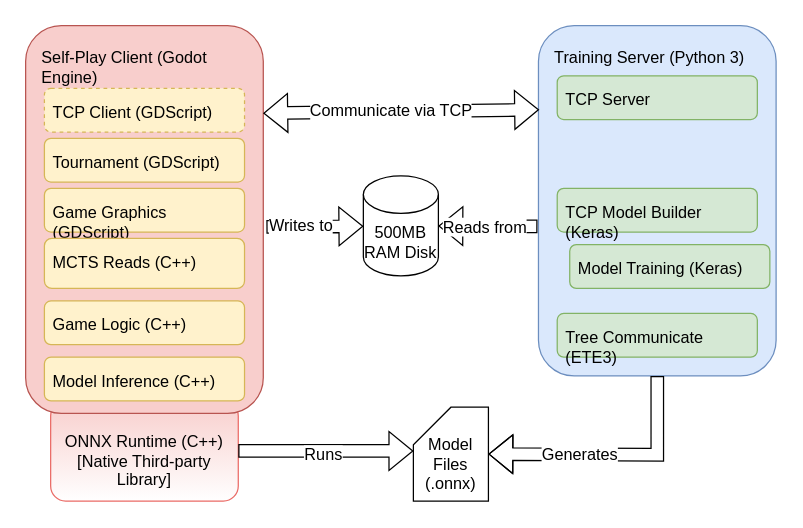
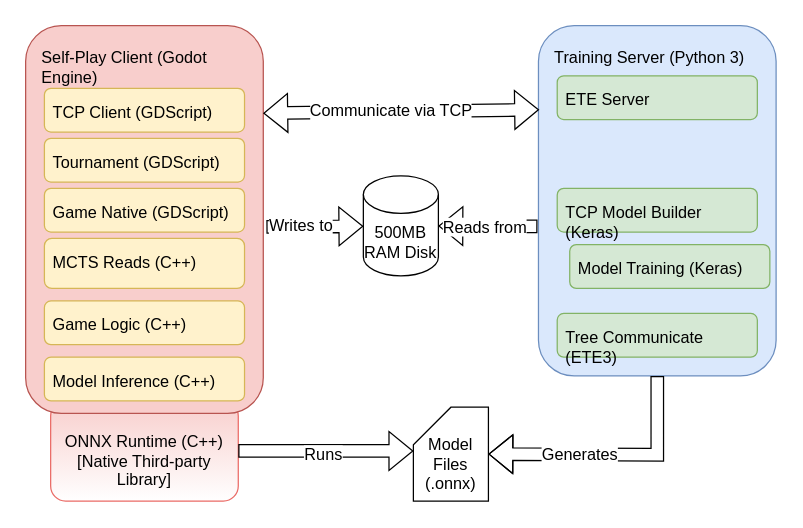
  <mxCell id="0" />
  <mxCell id="1" parent="0" />
  <mxCell id="2" value="&lt;div style=&quot;font-size: 13px;&quot;&gt;&lt;br style=&quot;font-size: 13px;&quot;&gt;&lt;/div&gt;&lt;div style=&quot;font-size: 13px;&quot;&gt;ONNX Runtime (C++)&lt;br style=&quot;font-size: 13px;&quot;&gt;&lt;/div&gt;&lt;div style=&quot;font-size: 13px;&quot;&gt;[Native Third-party Library]&lt;br style=&quot;font-size: 13px;&quot;&gt;&lt;/div&gt;" style="rounded=1;whiteSpace=wrap;html=1;gradientColor=#F8CECC;gradientDirection=north;strokeColor=#EA6B66;fontSize=13;" vertex="1" parent="1"><mxGeometry x="40" y="320" width="150" height="80" as="geometry" /></mxCell>
  <mxCell id="3" value="Self-Play Client (Godot Engine)" style="rounded=1;whiteSpace=wrap;html=1;fillColor=#f8cecc;strokeColor=#b85450;align=left;verticalAlign=top;spacing=13;fontSize=13;" vertex="1" parent="1"><mxGeometry x="20" y="20" width="190" height="310" as="geometry" /></mxCell>
  <mxCell id="4" value="Training Server (Python 3)" style="rounded=1;whiteSpace=wrap;html=1;fillColor=#dae8fc;strokeColor=#6c8ebf;align=left;verticalAlign=top;spacing=13;fontSize=13;" vertex="1" parent="1"><mxGeometry x="430" y="20" width="190" height="280" as="geometry" /></mxCell>
  <mxCell id="5" value="" style="shape=flexArrow;endArrow=classic;startArrow=classic;html=1;rounded=0;entryX=0.004;entryY=0.138;entryDx=0;entryDy=0;entryPerimeter=0;fontSize=13;" edge="1" parent="1"><mxGeometry width="100" height="100" relative="1" as="geometry"><mxPoint x="210" y="90" as="sourcePoint" /><mxPoint x="430.48" y="87.08" as="targetPoint" /></mxGeometry></mxCell>
  <mxCell id="6" value="Communicate via TCP" style="edgeLabel;html=1;align=center;verticalAlign=middle;resizable=0;points=[];fontSize=13;" vertex="1" connectable="0" parent="5"><mxGeometry x="-0.074" y="1" relative="1" as="geometry"><mxPoint as="offset" /></mxGeometry></mxCell>
  <mxCell id="7" value="&lt;div style=&quot;font-size: 13px;&quot;&gt;500MB&lt;br style=&quot;font-size: 13px;&quot;&gt;&lt;/div&gt;&lt;div style=&quot;font-size: 13px;&quot;&gt;RAM Disk&lt;/div&gt;" style="shape=cylinder3;whiteSpace=wrap;html=1;boundedLbl=1;backgroundOutline=1;size=15;fontSize=13;" vertex="1" parent="1"><mxGeometry x="290" y="140" width="60" height="80" as="geometry" /></mxCell>
  <mxCell id="8" value="" style="shape=flexArrow;endArrow=classic;html=1;rounded=0;exitX=1.013;exitY=0.519;exitDx=0;exitDy=0;exitPerimeter=0;fontSize=13;" edge="1" parent="1" source="3" target="7"><mxGeometry width="50" height="50" relative="1" as="geometry"><mxPoint x="200" y="300" as="sourcePoint" /><mxPoint x="270" y="300" as="targetPoint" /></mxGeometry></mxCell>
  <mxCell id="9" value="Writes to" style="edgeLabel;html=1;align=center;verticalAlign=middle;resizable=0;points=[];fontSize=13;" vertex="1" connectable="0" parent="8"><mxGeometry x="-0.31" y="2" relative="1" as="geometry"><mxPoint y="1" as="offset" /></mxGeometry></mxCell>
  <mxCell id="10" value="" style="shape=flexArrow;endArrow=classic;html=1;rounded=0;fontSize=13;entryX=1;entryY=0.5;entryDx=0;entryDy=0;entryPerimeter=0;" edge="1" parent="1" source="4" target="12"><mxGeometry width="50" height="50" relative="1" as="geometry"><mxPoint x="440" y="350" as="sourcePoint" /><mxPoint x="360" y="220" as="targetPoint" /><Array as="points"><mxPoint x="525" y="363" /></Array></mxGeometry></mxCell>
  <mxCell id="11" value="Generates" style="edgeLabel;html=1;align=center;verticalAlign=middle;resizable=0;points=[];fontSize=13;" vertex="1" connectable="0" parent="10"><mxGeometry x="0.056" y="-1" relative="1" as="geometry"><mxPoint x="-21" y="1" as="offset" /></mxGeometry></mxCell>
  <mxCell id="12" value="&lt;div style=&quot;font-size: 13px;&quot;&gt;&lt;br style=&quot;font-size: 13px;&quot;&gt;&lt;/div&gt;&lt;div style=&quot;font-size: 13px;&quot;&gt;Model Files&lt;/div&gt;&lt;div style=&quot;font-size: 13px;&quot;&gt;(.onnx)&lt;br style=&quot;font-size: 13px;&quot;&gt;&lt;/div&gt;" style="shape=card;whiteSpace=wrap;html=1;fontSize=13;" vertex="1" parent="1"><mxGeometry x="330" y="325" width="60" height="75" as="geometry" /></mxCell>
  <mxCell id="13" value="" style="shape=flexArrow;endArrow=classic;html=1;rounded=0;exitX=1;exitY=0.5;exitDx=0;exitDy=0;fontSize=13;" edge="1" parent="1" source="2"><mxGeometry width="50" height="50" relative="1" as="geometry"><mxPoint x="155" y="400" as="sourcePoint" /><mxPoint x="330" y="360" as="targetPoint" /></mxGeometry></mxCell>
  <mxCell id="14" value="Runs" style="edgeLabel;html=1;align=center;verticalAlign=middle;resizable=0;points=[];fontSize=13;" vertex="1" connectable="0" parent="13"><mxGeometry x="-0.044" y="-2" relative="1" as="geometry"><mxPoint as="offset" /></mxGeometry></mxCell>
  <mxCell id="15" value="" style="shape=flexArrow;endArrow=none;html=1;rounded=0;endFill=0;startArrow=block;entryX=-0.004;entryY=0.573;entryDx=0;entryDy=0;entryPerimeter=0;fontSize=13;" edge="1" parent="1" source="7" target="4"><mxGeometry width="50" height="50" relative="1" as="geometry"><mxPoint x="360" y="240" as="sourcePoint" /><mxPoint x="410" y="170" as="targetPoint" /><Array as="points" /></mxGeometry></mxCell>
  <mxCell id="16" value="Reads from" style="edgeLabel;html=1;align=center;verticalAlign=middle;resizable=0;points=[];fontSize=13;" vertex="1" connectable="0" parent="15"><mxGeometry x="-0.344" y="-1" relative="1" as="geometry"><mxPoint x="11" y="-1" as="offset" /></mxGeometry></mxCell>
- <mxCell id="17" value="&lt;div style=&quot;font-size: 13px;&quot;&gt;TCP Server&lt;/div&gt;" style="rounded=1;whiteSpace=wrap;html=1;align=left;verticalAlign=top;spacing=7;fillColor=#d5e8d4;strokeColor=#82b366;fontSize=13;" vertex="1" parent="1"><mxGeometry x="445" y="60" width="160" height="35" as="geometry" /></mxCell>
+ <mxCell id="17" value="&lt;div style=&quot;font-size: 13px;&quot;&gt;ETE Server&lt;/div&gt;" style="rounded=1;whiteSpace=wrap;html=1;align=left;verticalAlign=top;spacing=7;fillColor=#d5e8d4;strokeColor=#82b366;fontSize=13;" vertex="1" parent="1"><mxGeometry x="445" y="60" width="160" height="35" as="geometry" /></mxCell>
  <mxCell id="18" value="TCP Model Builder (Keras)" style="rounded=1;whiteSpace=wrap;html=1;align=left;verticalAlign=top;spacing=7;fillColor=#d5e8d4;strokeColor=#82b366;fontSize=13;" vertex="1" parent="1"><mxGeometry x="445" y="150" width="160" height="35" as="geometry" /></mxCell>
  <mxCell id="19" value="Model Training (Keras)" style="rounded=1;whiteSpace=wrap;html=1;align=left;verticalAlign=top;spacing=7;fillColor=#d5e8d4;strokeColor=#82b366;fontSize=13;" vertex="1" parent="1"><mxGeometry x="455" y="195" width="160" height="35" as="geometry" /></mxCell>
  <mxCell id="20" value="Model Inference (C++)" style="rounded=1;whiteSpace=wrap;html=1;align=left;verticalAlign=top;spacing=7;fillColor=#fff2cc;strokeColor=#d6b656;fontSize=13;" vertex="1" parent="1"><mxGeometry x="35" y="285" width="160" height="35" as="geometry" /></mxCell>
  <mxCell id="21" value="Game Logic (C++)" style="rounded=1;whiteSpace=wrap;html=1;align=left;verticalAlign=top;spacing=7;fillColor=#fff2cc;strokeColor=#d6b656;fontSize=13;" vertex="1" parent="1"><mxGeometry x="35" y="240" width="160" height="35" as="geometry" /></mxCell>
- <mxCell id="22" value="Game Graphics (GDScript)" style="rounded=1;whiteSpace=wrap;html=1;align=left;verticalAlign=top;spacing=7;fillColor=#fff2cc;strokeColor=#d6b656;fontSize=13;" vertex="1" parent="1"><mxGeometry x="35" y="150" width="160" height="35" as="geometry" /></mxCell>
+ <mxCell id="22" value="Game Native (GDScript)" style="rounded=1;whiteSpace=wrap;html=1;align=left;verticalAlign=top;spacing=7;fillColor=#fff2cc;strokeColor=#d6b656;fontSize=13;" vertex="1" parent="1"><mxGeometry x="35" y="150" width="160" height="35" as="geometry" /></mxCell>
  <mxCell id="23" value="Tournament (GDScript)" style="rounded=1;whiteSpace=wrap;html=1;align=left;verticalAlign=top;spacing=7;fillColor=#fff2cc;strokeColor=#d6b656;fontSize=13;" vertex="1" parent="1"><mxGeometry x="35" y="110" width="160" height="35" as="geometry" /></mxCell>
  <mxCell id="24" value="MCTS Reads (C++)" style="rounded=1;whiteSpace=wrap;html=1;align=left;verticalAlign=top;spacing=7;fillColor=#fff2cc;strokeColor=#d6b656;fontSize=13;" vertex="1" parent="1"><mxGeometry x="35" y="190" width="160" height="40" as="geometry" /></mxCell>
- <mxCell id="25" value="TCP Client (GDScript)" style="rounded=1;whiteSpace=wrap;html=1;align=left;verticalAlign=top;spacing=7;fillColor=#fff2cc;strokeColor=#d6b656;fontSize=13;dashed=1;" vertex="1" parent="1"><mxGeometry x="35" y="70" width="160" height="35" as="geometry" /></mxCell>
+ <mxCell id="25" value="TCP Client (GDScript)" style="rounded=1;whiteSpace=wrap;html=1;align=left;verticalAlign=top;spacing=7;fillColor=#fff2cc;strokeColor=#d6b656;fontSize=13;" vertex="1" parent="1"><mxGeometry x="35" y="70" width="160" height="35" as="geometry" /></mxCell>
  <mxCell id="26" value="Tree Communicate (ETE3)" style="rounded=1;whiteSpace=wrap;html=1;align=left;verticalAlign=top;spacing=7;fillColor=#d5e8d4;strokeColor=#82b366;fontSize=13;" vertex="1" parent="1"><mxGeometry x="445" y="250" width="160" height="35" as="geometry" /></mxCell>
